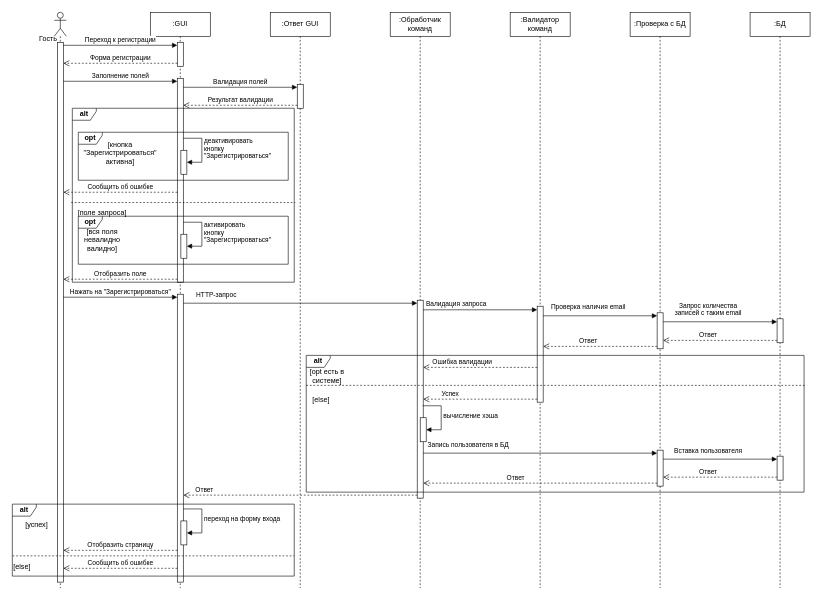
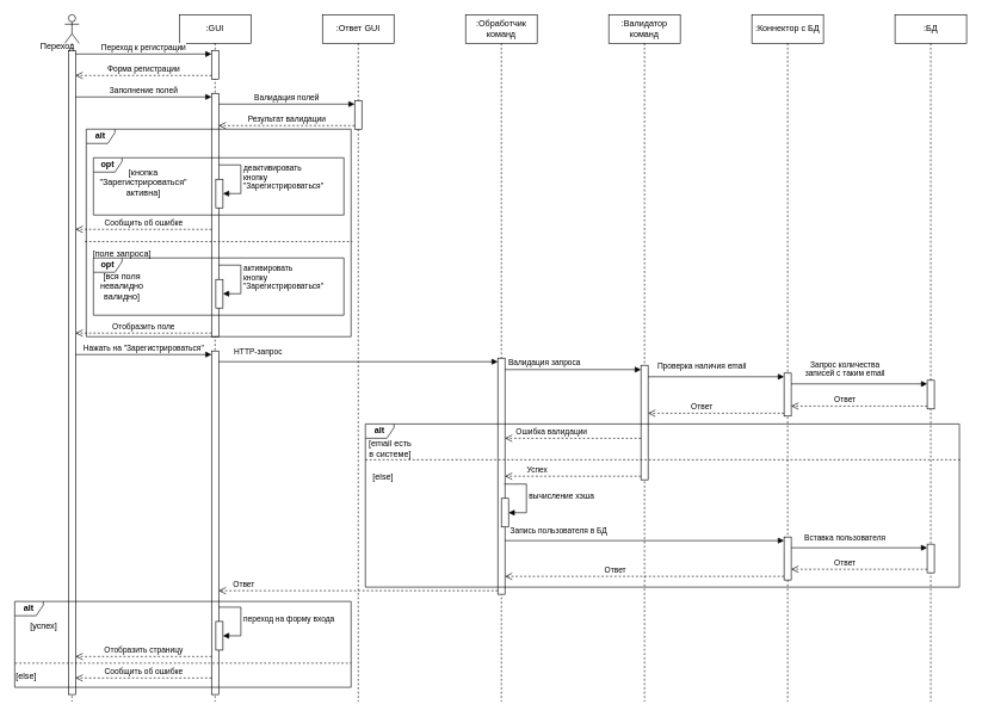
  <mxCell id="0" />
  <mxCell id="1" parent="0" />
  <mxCell id="2" value="" style="shape=umlLifeline;perimeter=lifelinePerimeter;whiteSpace=wrap;html=1;container=1;dropTarget=0;collapsible=0;recursiveResize=0;outlineConnect=0;portConstraint=eastwest;newEdgeStyle={&quot;curved&quot;:0,&quot;rounded&quot;:0};participant=umlActor;" parent="1" vertex="1"><mxGeometry x="90" y="20" width="20" height="960" as="geometry" /></mxCell>
  <mxCell id="3" value="" style="html=1;points=[[0,0,0,0,5],[0,1,0,0,-5],[1,0,0,0,5],[1,1,0,0,-5]];perimeter=orthogonalPerimeter;outlineConnect=0;targetShapes=umlLifeline;portConstraint=eastwest;newEdgeStyle={&quot;curved&quot;:0,&quot;rounded&quot;:0};" parent="2" vertex="1"><mxGeometry x="5" y="50" width="10" height="900" as="geometry" /></mxCell>
- <mxCell id="4" value="Гость" style="text;html=1;align=center;verticalAlign=middle;whiteSpace=wrap;rounded=0;" parent="1" vertex="1"><mxGeometry x="50" y="50" width="60" height="30" as="geometry" /></mxCell>
+ <mxCell id="4" value="Переход" style="text;html=1;align=center;verticalAlign=middle;whiteSpace=wrap;rounded=0;" parent="1" vertex="1"><mxGeometry x="50" y="50" width="60" height="30" as="geometry" /></mxCell>
  <mxCell id="5" value=":GUI" style="shape=umlLifeline;perimeter=lifelinePerimeter;whiteSpace=wrap;html=1;container=1;dropTarget=0;collapsible=0;recursiveResize=0;outlineConnect=0;portConstraint=eastwest;newEdgeStyle={&quot;curved&quot;:0,&quot;rounded&quot;:0};" parent="1" vertex="1"><mxGeometry x="250" y="20" width="100" height="960" as="geometry" /></mxCell>
  <mxCell id="6" value="" style="html=1;points=[[0,0,0,0,5],[0,1,0,0,-5],[1,0,0,0,5],[1,1,0,0,-5]];perimeter=orthogonalPerimeter;outlineConnect=0;targetShapes=umlLifeline;portConstraint=eastwest;newEdgeStyle={&quot;curved&quot;:0,&quot;rounded&quot;:0};" parent="5" vertex="1"><mxGeometry x="45" y="50" width="10" height="40" as="geometry" /></mxCell>
  <mxCell id="7" value="" style="html=1;points=[[0,0,0,0,5],[0,1,0,0,-5],[1,0,0,0,5],[1,1,0,0,-5]];perimeter=orthogonalPerimeter;outlineConnect=0;targetShapes=umlLifeline;portConstraint=eastwest;newEdgeStyle={&quot;curved&quot;:0,&quot;rounded&quot;:0};" parent="5" vertex="1"><mxGeometry x="45" y="110" width="10" height="340" as="geometry" /></mxCell>
  <mxCell id="8" value="" style="html=1;points=[[0,0,0,0,5],[0,1,0,0,-5],[1,0,0,0,5],[1,1,0,0,-5]];perimeter=orthogonalPerimeter;outlineConnect=0;targetShapes=umlLifeline;portConstraint=eastwest;newEdgeStyle={&quot;curved&quot;:0,&quot;rounded&quot;:0};" parent="5" vertex="1"><mxGeometry x="51" y="230" width="10" height="40" as="geometry" /></mxCell>
  <mxCell id="9" value="деактивировать&lt;br&gt;кнопку&lt;br&gt;&quot;Зарегистрироваться&quot;" style="html=1;align=left;spacingLeft=2;endArrow=block;rounded=0;edgeStyle=orthogonalEdgeStyle;curved=0;rounded=0;" parent="5" source="7" target="8" edge="1"><mxGeometry relative="1" as="geometry"><mxPoint x="56" y="210" as="sourcePoint" /><Array as="points"><mxPoint x="86" y="210" /><mxPoint x="86" y="250" /></Array></mxGeometry></mxCell>
  <mxCell id="10" value="" style="html=1;points=[[0,0,0,0,5],[0,1,0,0,-5],[1,0,0,0,5],[1,1,0,0,-5]];perimeter=orthogonalPerimeter;outlineConnect=0;targetShapes=umlLifeline;portConstraint=eastwest;newEdgeStyle={&quot;curved&quot;:0,&quot;rounded&quot;:0};" parent="5" vertex="1"><mxGeometry x="45" y="470" width="10" height="480" as="geometry" /></mxCell>
  <mxCell id="11" value="Переход к регистрации" style="html=1;verticalAlign=bottom;endArrow=block;curved=0;rounded=0;entryX=0;entryY=0;entryDx=0;entryDy=5;entryPerimeter=0;" parent="1" source="3" target="6" edge="1"><mxGeometry relative="1" as="geometry"><mxPoint x="360" y="235" as="sourcePoint" /><mxPoint x="430" y="235" as="targetPoint" /></mxGeometry></mxCell>
  <mxCell id="12" value=":Ответ GUI" style="shape=umlLifeline;perimeter=lifelinePerimeter;whiteSpace=wrap;html=1;container=1;dropTarget=0;collapsible=0;recursiveResize=0;outlineConnect=0;portConstraint=eastwest;newEdgeStyle={&quot;curved&quot;:0,&quot;rounded&quot;:0};" parent="1" vertex="1"><mxGeometry x="450" y="20" width="100" height="960" as="geometry" /></mxCell>
  <mxCell id="13" value="" style="html=1;points=[[0,0,0,0,5],[0,1,0,0,-5],[1,0,0,0,5],[1,1,0,0,-5]];perimeter=orthogonalPerimeter;outlineConnect=0;targetShapes=umlLifeline;portConstraint=eastwest;newEdgeStyle={&quot;curved&quot;:0,&quot;rounded&quot;:0};" parent="12" vertex="1"><mxGeometry x="45" y="120" width="10" height="40" as="geometry" /></mxCell>
  <mxCell id="14" value="Форма регистрации" style="html=1;verticalAlign=bottom;endArrow=open;dashed=1;endSize=8;curved=0;rounded=0;exitX=0;exitY=1;exitDx=0;exitDy=-5;exitPerimeter=0;" parent="1" source="6" target="3" edge="1"><mxGeometry relative="1" as="geometry"><mxPoint x="120" y="110" as="targetPoint" /><mxPoint x="190" y="110" as="sourcePoint" /></mxGeometry></mxCell>
  <mxCell id="15" value="Заполнение полей" style="html=1;verticalAlign=bottom;endArrow=block;curved=0;rounded=0;entryX=0;entryY=0;entryDx=0;entryDy=5;entryPerimeter=0;" parent="1" source="3" target="7" edge="1"><mxGeometry relative="1" as="geometry"><mxPoint x="115" y="85" as="sourcePoint" /><mxPoint x="265" y="85" as="targetPoint" /></mxGeometry></mxCell>
  <mxCell id="16" value="Валидация полей" style="html=1;verticalAlign=bottom;endArrow=block;curved=0;rounded=0;entryX=0;entryY=0;entryDx=0;entryDy=5;entryPerimeter=0;" parent="1" source="7" target="13" edge="1"><mxGeometry relative="1" as="geometry"><mxPoint x="265" y="145" as="sourcePoint" /><mxPoint x="590" y="305" as="targetPoint" /></mxGeometry></mxCell>
  <mxCell id="17" value="Результат валидации" style="html=1;verticalAlign=bottom;endArrow=open;dashed=1;endSize=8;curved=0;rounded=0;exitX=0;exitY=1;exitDx=0;exitDy=-5;exitPerimeter=0;" parent="1" source="13" target="7" edge="1"><mxGeometry relative="1" as="geometry"><mxPoint x="265" y="175" as="targetPoint" /><mxPoint x="350" y="180" as="sourcePoint" /></mxGeometry></mxCell>
  <mxCell id="18" value="&lt;b&gt;alt&lt;/b&gt;" style="shape=umlFrame;whiteSpace=wrap;html=1;pointerEvents=0;width=40;height=20;" parent="1" vertex="1"><mxGeometry x="120" y="180" width="370" height="290" as="geometry" /></mxCell>
  <mxCell id="19" value="&lt;b&gt;opt&lt;/b&gt;" style="shape=umlFrame;whiteSpace=wrap;html=1;pointerEvents=0;width=40;height=20;" parent="1" vertex="1"><mxGeometry x="130" y="220" width="350" height="80" as="geometry" /></mxCell>
  <mxCell id="20" value="[кнопка &quot;Зарегистрироваться&quot;&lt;br style=&quot;border-color: var(--border-color);&quot;&gt;активна]" style="text;html=1;align=center;verticalAlign=middle;whiteSpace=wrap;rounded=0;" parent="1" vertex="1"><mxGeometry x="150" y="240" width="100" height="30" as="geometry" /></mxCell>
  <mxCell id="21" value="Сообщить об ошибке" style="html=1;verticalAlign=bottom;endArrow=open;dashed=1;endSize=8;curved=0;rounded=0;exitX=0;exitY=1;exitDx=0;exitDy=-5;exitPerimeter=0;" parent="1" edge="1"><mxGeometry relative="1" as="geometry"><mxPoint x="105" y="320" as="targetPoint" /><mxPoint x="295" y="320" as="sourcePoint" /></mxGeometry></mxCell>
  <mxCell id="22" value="" style="endArrow=none;dashed=1;html=1;rounded=0;exitX=-0.005;exitY=0.542;exitDx=0;exitDy=0;exitPerimeter=0;entryX=1.005;entryY=0.542;entryDx=0;entryDy=0;entryPerimeter=0;" parent="1" source="18" target="18" edge="1"><mxGeometry width="50" height="50" relative="1" as="geometry"><mxPoint x="440" y="270" as="sourcePoint" /><mxPoint x="490" y="220" as="targetPoint" /></mxGeometry></mxCell>
  <mxCell id="23" value="[поле запроса]" style="text;html=1;align=center;verticalAlign=middle;whiteSpace=wrap;rounded=0;" parent="1" vertex="1"><mxGeometry x="120" y="340" width="100" height="30" as="geometry" /></mxCell>
  <mxCell id="24" value="" style="html=1;points=[[0,0,0,0,5],[0,1,0,0,-5],[1,0,0,0,5],[1,1,0,0,-5]];perimeter=orthogonalPerimeter;outlineConnect=0;targetShapes=umlLifeline;portConstraint=eastwest;newEdgeStyle={&quot;curved&quot;:0,&quot;rounded&quot;:0};" parent="1" vertex="1"><mxGeometry x="301" y="390" width="10" height="40" as="geometry" /></mxCell>
  <mxCell id="25" value="активировать&lt;br&gt;кнопку&lt;br&gt;&quot;Зарегистрироваться&quot;" style="html=1;align=left;spacingLeft=2;endArrow=block;rounded=0;edgeStyle=orthogonalEdgeStyle;curved=0;rounded=0;" parent="1" target="24" edge="1"><mxGeometry relative="1" as="geometry"><mxPoint x="305" y="370" as="sourcePoint" /><Array as="points"><mxPoint x="336" y="370" /><mxPoint x="336" y="410" /></Array></mxGeometry></mxCell>
  <mxCell id="26" value="&lt;b&gt;opt&lt;/b&gt;" style="shape=umlFrame;whiteSpace=wrap;html=1;pointerEvents=0;width=40;height=20;" parent="1" vertex="1"><mxGeometry x="130" y="360" width="350" height="80" as="geometry" /></mxCell>
  <mxCell id="27" value="[вся поля невалидно валидно]" style="text;html=1;align=center;verticalAlign=middle;whiteSpace=wrap;rounded=0;" parent="1" vertex="1"><mxGeometry x="120" y="385" width="100" height="30" as="geometry" /></mxCell>
  <mxCell id="28" value="Отобразить поле" style="html=1;verticalAlign=bottom;endArrow=open;dashed=1;endSize=8;curved=0;rounded=0;exitX=0;exitY=1;exitDx=0;exitDy=-5;exitPerimeter=0;" parent="1" source="7" target="3" edge="1"><mxGeometry relative="1" as="geometry"><mxPoint x="105" y="460" as="targetPoint" /><mxPoint x="295" y="460" as="sourcePoint" /></mxGeometry></mxCell>
  <mxCell id="29" value="Нажать на &quot;Зарегистрироваться&quot;" style="html=1;verticalAlign=bottom;endArrow=block;curved=0;rounded=0;entryX=0;entryY=0;entryDx=0;entryDy=5;entryPerimeter=0;" parent="1" source="3" target="10" edge="1"><mxGeometry relative="1" as="geometry"><mxPoint x="105" y="505" as="sourcePoint" /><mxPoint x="430" y="665" as="targetPoint" /></mxGeometry></mxCell>
  <mxCell id="30" value=":Обработчик команд" style="shape=umlLifeline;perimeter=lifelinePerimeter;whiteSpace=wrap;html=1;container=1;dropTarget=0;collapsible=0;recursiveResize=0;outlineConnect=0;portConstraint=eastwest;newEdgeStyle={&quot;curved&quot;:0,&quot;rounded&quot;:0};" parent="1" vertex="1"><mxGeometry x="650" y="20" width="100" height="960" as="geometry" /></mxCell>
  <mxCell id="31" value="" style="html=1;points=[[0,0,0,0,5],[0,1,0,0,-5],[1,0,0,0,5],[1,1,0,0,-5]];perimeter=orthogonalPerimeter;outlineConnect=0;targetShapes=umlLifeline;portConstraint=eastwest;newEdgeStyle={&quot;curved&quot;:0,&quot;rounded&quot;:0};" parent="30" vertex="1"><mxGeometry x="45" y="480" width="10" height="330" as="geometry" /></mxCell>
  <mxCell id="32" value="HTTP-запрос" style="html=1;verticalAlign=bottom;endArrow=block;curved=0;rounded=0;entryX=0;entryY=0;entryDx=0;entryDy=5;entryPerimeter=0;" parent="1" source="10" target="31" edge="1"><mxGeometry x="-0.718" y="5" relative="1" as="geometry"><mxPoint x="390" y="524" as="sourcePoint" /><mxPoint x="580" y="524" as="targetPoint" /><mxPoint as="offset" /></mxGeometry></mxCell>
  <mxCell id="33" value=":Валидатор команд" style="shape=umlLifeline;perimeter=lifelinePerimeter;whiteSpace=wrap;html=1;container=1;dropTarget=0;collapsible=0;recursiveResize=0;outlineConnect=0;portConstraint=eastwest;newEdgeStyle={&quot;curved&quot;:0,&quot;rounded&quot;:0};" parent="1" vertex="1"><mxGeometry x="850" y="20" width="100" height="960" as="geometry" /></mxCell>
  <mxCell id="34" value="" style="html=1;points=[[0,0,0,0,5],[0,1,0,0,-5],[1,0,0,0,5],[1,1,0,0,-5]];perimeter=orthogonalPerimeter;outlineConnect=0;targetShapes=umlLifeline;portConstraint=eastwest;newEdgeStyle={&quot;curved&quot;:0,&quot;rounded&quot;:0};" parent="33" vertex="1"><mxGeometry x="45" y="490" width="10" height="160" as="geometry" /></mxCell>
  <mxCell id="35" value="Валидация запроса" style="html=1;verticalAlign=bottom;endArrow=block;curved=0;rounded=0;entryX=0;entryY=0;entryDx=0;entryDy=5;entryPerimeter=0;" parent="1" edge="1"><mxGeometry x="-0.421" relative="1" as="geometry"><mxPoint x="705" y="516" as="sourcePoint" /><mxPoint x="895" y="516" as="targetPoint" /><mxPoint as="offset" /></mxGeometry></mxCell>
- <mxCell id="36" value=":Проверка с БД" style="shape=umlLifeline;perimeter=lifelinePerimeter;whiteSpace=wrap;html=1;container=1;dropTarget=0;collapsible=0;recursiveResize=0;outlineConnect=0;portConstraint=eastwest;newEdgeStyle={&quot;curved&quot;:0,&quot;rounded&quot;:0};" parent="1" vertex="1"><mxGeometry x="1050" y="20" width="100" height="960" as="geometry" /></mxCell>
+ <mxCell id="36" value=":Коннектор с БД" style="shape=umlLifeline;perimeter=lifelinePerimeter;whiteSpace=wrap;html=1;container=1;dropTarget=0;collapsible=0;recursiveResize=0;outlineConnect=0;portConstraint=eastwest;newEdgeStyle={&quot;curved&quot;:0,&quot;rounded&quot;:0};" parent="1" vertex="1"><mxGeometry x="1050" y="20" width="100" height="960" as="geometry" /></mxCell>
  <mxCell id="37" value="" style="html=1;points=[[0,0,0,0,5],[0,1,0,0,-5],[1,0,0,0,5],[1,1,0,0,-5]];perimeter=orthogonalPerimeter;outlineConnect=0;targetShapes=umlLifeline;portConstraint=eastwest;newEdgeStyle={&quot;curved&quot;:0,&quot;rounded&quot;:0};" parent="36" vertex="1"><mxGeometry x="45" y="501" width="10" height="60" as="geometry" /></mxCell>
  <mxCell id="38" value=":БД" style="shape=umlLifeline;perimeter=lifelinePerimeter;whiteSpace=wrap;html=1;container=1;dropTarget=0;collapsible=0;recursiveResize=0;outlineConnect=0;portConstraint=eastwest;newEdgeStyle={&quot;curved&quot;:0,&quot;rounded&quot;:0};" parent="1" vertex="1"><mxGeometry x="1250" y="20" width="100" height="960" as="geometry" /></mxCell>
  <mxCell id="39" value="" style="html=1;points=[[0,0,0,0,5],[0,1,0,0,-5],[1,0,0,0,5],[1,1,0,0,-5]];perimeter=orthogonalPerimeter;outlineConnect=0;targetShapes=umlLifeline;portConstraint=eastwest;newEdgeStyle={&quot;curved&quot;:0,&quot;rounded&quot;:0};" parent="38" vertex="1"><mxGeometry x="45" y="511" width="10" height="40" as="geometry" /></mxCell>
  <mxCell id="40" value="" style="html=1;points=[[0,0,0,0,5],[0,1,0,0,-5],[1,0,0,0,5],[1,1,0,0,-5]];perimeter=orthogonalPerimeter;outlineConnect=0;targetShapes=umlLifeline;portConstraint=eastwest;newEdgeStyle={&quot;curved&quot;:0,&quot;rounded&quot;:0};" parent="38" vertex="1"><mxGeometry x="-155" y="730" width="10" height="60" as="geometry" /></mxCell>
  <mxCell id="41" value="" style="html=1;points=[[0,0,0,0,5],[0,1,0,0,-5],[1,0,0,0,5],[1,1,0,0,-5]];perimeter=orthogonalPerimeter;outlineConnect=0;targetShapes=umlLifeline;portConstraint=eastwest;newEdgeStyle={&quot;curved&quot;:0,&quot;rounded&quot;:0};" parent="38" vertex="1"><mxGeometry x="45" y="740" width="10" height="40" as="geometry" /></mxCell>
  <mxCell id="42" value="Вставка пользователя" style="html=1;verticalAlign=bottom;endArrow=block;curved=0;rounded=0;entryX=0;entryY=0;entryDx=0;entryDy=5;entryPerimeter=0;" parent="38" source="40" target="41" edge="1"><mxGeometry x="-0.21" y="5" relative="1" as="geometry"><mxPoint x="-335" y="745" as="sourcePoint" /><mxPoint x="-145" y="745" as="targetPoint" /><mxPoint as="offset" /></mxGeometry></mxCell>
  <mxCell id="43" value="Ответ" style="html=1;verticalAlign=bottom;endArrow=open;dashed=1;endSize=8;curved=0;rounded=0;exitX=0;exitY=1;exitDx=0;exitDy=-5;exitPerimeter=0;" parent="38" source="41" target="40" edge="1"><mxGeometry x="0.21" relative="1" as="geometry"><mxPoint x="-1135" y="325" as="targetPoint" /><mxPoint x="-945" y="325" as="sourcePoint" /><mxPoint as="offset" /></mxGeometry></mxCell>
  <mxCell id="44" value="Проверка наличия email" style="html=1;verticalAlign=bottom;endArrow=block;curved=0;rounded=0;entryX=0;entryY=0;entryDx=0;entryDy=5;entryPerimeter=0;" parent="1" target="37" edge="1"><mxGeometry x="-0.21" y="5" relative="1" as="geometry"><mxPoint x="905" y="526" as="sourcePoint" /><mxPoint x="905" y="526" as="targetPoint" /><mxPoint as="offset" /></mxGeometry></mxCell>
  <mxCell id="45" value="Запрос количества&lt;br&gt;записей с таким email" style="html=1;verticalAlign=bottom;endArrow=block;curved=0;rounded=0;entryX=0;entryY=0;entryDx=0;entryDy=5;entryPerimeter=0;" parent="1" source="37" target="39" edge="1"><mxGeometry x="-0.21" y="5" relative="1" as="geometry"><mxPoint x="915" y="536" as="sourcePoint" /><mxPoint x="1105" y="536" as="targetPoint" /><mxPoint as="offset" /></mxGeometry></mxCell>
  <mxCell id="46" value="Ответ" style="html=1;verticalAlign=bottom;endArrow=open;dashed=1;endSize=8;curved=0;rounded=0;exitX=0;exitY=1;exitDx=0;exitDy=-5;exitPerimeter=0;" parent="1" edge="1"><mxGeometry x="0.21" relative="1" as="geometry"><mxPoint x="1105" y="567" as="targetPoint" /><mxPoint x="1295" y="567" as="sourcePoint" /><mxPoint as="offset" /></mxGeometry></mxCell>
  <mxCell id="47" value="Ответ" style="html=1;verticalAlign=bottom;endArrow=open;dashed=1;endSize=8;curved=0;rounded=0;exitX=0;exitY=1;exitDx=0;exitDy=-5;exitPerimeter=0;" parent="1" edge="1"><mxGeometry x="0.21" relative="1" as="geometry"><mxPoint x="905" y="577" as="targetPoint" /><mxPoint x="1095" y="577" as="sourcePoint" /><mxPoint as="offset" /></mxGeometry></mxCell>
  <mxCell id="48" value="&lt;b&gt;alt&lt;/b&gt;" style="shape=umlFrame;whiteSpace=wrap;html=1;pointerEvents=0;width=40;height=20;" parent="1" vertex="1"><mxGeometry x="510" y="592" width="830" height="228" as="geometry" /></mxCell>
- <mxCell id="49" value="[opt есть в системе]" style="text;html=1;align=center;verticalAlign=middle;whiteSpace=wrap;rounded=0;" parent="1" vertex="1"><mxGeometry x="510" y="612" width="70" height="30" as="geometry" /></mxCell>
+ <mxCell id="49" value="[email есть в системе]" style="text;html=1;align=center;verticalAlign=middle;whiteSpace=wrap;rounded=0;" parent="1" vertex="1"><mxGeometry x="510" y="612" width="70" height="30" as="geometry" /></mxCell>
  <mxCell id="50" value="Ошибка валидации" style="html=1;verticalAlign=bottom;endArrow=open;dashed=1;endSize=8;curved=0;rounded=0;" parent="1" edge="1"><mxGeometry x="0.316" relative="1" as="geometry"><mxPoint x="705" y="612" as="targetPoint" /><mxPoint x="895" y="612" as="sourcePoint" /><mxPoint as="offset" /></mxGeometry></mxCell>
  <mxCell id="51" value="" style="endArrow=none;dashed=1;html=1;rounded=0;exitX=0;exitY=0.285;exitDx=0;exitDy=0;exitPerimeter=0;entryX=1.003;entryY=0.285;entryDx=0;entryDy=0;entryPerimeter=0;" parent="1" edge="1"><mxGeometry width="50" height="50" relative="1" as="geometry"><mxPoint x="510" y="642" as="sourcePoint" /><mxPoint x="1342.49" y="642" as="targetPoint" /></mxGeometry></mxCell>
  <mxCell id="52" value="[else]" style="text;html=1;align=center;verticalAlign=middle;whiteSpace=wrap;rounded=0;" parent="1" vertex="1"><mxGeometry x="510" y="652" width="50" height="30" as="geometry" /></mxCell>
  <mxCell id="53" value="Успех" style="html=1;verticalAlign=bottom;endArrow=open;dashed=1;endSize=8;curved=0;rounded=0;exitX=0;exitY=1;exitDx=0;exitDy=-5;exitPerimeter=0;" parent="1" edge="1" target="31" source="34"><mxGeometry x="0.526" relative="1" as="geometry"><mxPoint x="705" y="687" as="targetPoint" /><mxPoint x="895" y="687" as="sourcePoint" /><mxPoint as="offset" /></mxGeometry></mxCell>
  <mxCell id="54" value="Запись пользователя в БД" style="html=1;verticalAlign=bottom;endArrow=block;curved=0;rounded=0;entryX=0;entryY=0;entryDx=0;entryDy=5;entryPerimeter=0;" parent="1" target="40" edge="1"><mxGeometry x="-0.615" y="5" relative="1" as="geometry"><mxPoint x="705" y="755" as="sourcePoint" /><mxPoint x="905" y="755" as="targetPoint" /><mxPoint as="offset" /></mxGeometry></mxCell>
  <mxCell id="55" value="Ответ" style="html=1;verticalAlign=bottom;endArrow=open;dashed=1;endSize=8;curved=0;rounded=0;exitX=0;exitY=1;exitDx=0;exitDy=-5;exitPerimeter=0;" parent="1" source="40" edge="1"><mxGeometry x="0.21" relative="1" as="geometry"><mxPoint x="705" y="805" as="targetPoint" /><mxPoint x="1090" y="805" as="sourcePoint" /><mxPoint as="offset" /></mxGeometry></mxCell>
  <mxCell id="56" value="Ответ" style="html=1;verticalAlign=bottom;endArrow=open;dashed=1;endSize=8;curved=0;rounded=0;exitX=0;exitY=1;exitDx=0;exitDy=-5;exitPerimeter=0;" parent="1" source="31" target="10" edge="1"><mxGeometry x="0.821" relative="1" as="geometry"><mxPoint x="305" y="806" as="targetPoint" /><mxPoint x="695" y="806" as="sourcePoint" /><mxPoint as="offset" /></mxGeometry></mxCell>
  <mxCell id="57" value="&lt;b&gt;alt&lt;/b&gt;" style="shape=umlFrame;whiteSpace=wrap;html=1;pointerEvents=0;width=40;height=20;" parent="1" vertex="1"><mxGeometry y="840" width="470" height="120" as="geometry" x="20" /></mxCell>
  <mxCell id="58" value="&lt;span style=&quot;color: rgb(0, 0, 0); font-family: Helvetica; font-size: 12px; font-style: normal; font-variant-ligatures: normal; font-variant-caps: normal; font-weight: 400; letter-spacing: normal; orphans: 2; text-align: center; text-indent: 0px; text-transform: none; widows: 2; word-spacing: 0px; -webkit-text-stroke-width: 0px; background-color: rgb(251, 251, 251); text-decoration-thickness: initial; text-decoration-style: initial; text-decoration-color: initial; float: none; display: inline !important;&quot;&gt;[успех]&lt;/span&gt;" style="text;whiteSpace=wrap;html=1;" parent="1" vertex="1"><mxGeometry x="40" y="860" width="40" height="30" as="geometry" /></mxCell>
  <mxCell id="59" value="" style="html=1;points=[[0,0,0,0,5],[0,1,0,0,-5],[1,0,0,0,5],[1,1,0,0,-5]];perimeter=orthogonalPerimeter;outlineConnect=0;targetShapes=umlLifeline;portConstraint=eastwest;newEdgeStyle={&quot;curved&quot;:0,&quot;rounded&quot;:0};" parent="1" vertex="1"><mxGeometry x="301" y="868" width="10" height="40" as="geometry" /></mxCell>
  <mxCell id="60" value="переход на форму входа" style="html=1;align=left;spacingLeft=2;endArrow=block;rounded=0;edgeStyle=orthogonalEdgeStyle;curved=0;rounded=0;" parent="1" target="59" edge="1"><mxGeometry relative="1" as="geometry"><mxPoint x="305" y="848" as="sourcePoint" /><Array as="points"><mxPoint x="336" y="848" /><mxPoint x="336" y="888" /></Array></mxGeometry></mxCell>
  <mxCell id="61" value="" style="endArrow=none;dashed=1;html=1;rounded=0;exitX=0.001;exitY=0.777;exitDx=0;exitDy=0;exitPerimeter=0;entryX=1;entryY=0.777;entryDx=0;entryDy=0;entryPerimeter=0;" parent="1" edge="1"><mxGeometry width="50" height="50" relative="1" as="geometry"><mxPoint x="20.47" y="926.24" as="sourcePoint" /><mxPoint x="490" y="926.24" as="targetPoint" /></mxGeometry></mxCell>
  <mxCell id="62" value="Отобразить страницу" style="html=1;verticalAlign=bottom;endArrow=open;dashed=1;endSize=8;curved=0;rounded=0;" parent="1" edge="1"><mxGeometry relative="1" as="geometry"><mxPoint x="105" y="917" as="targetPoint" /><mxPoint x="295" y="917" as="sourcePoint" /></mxGeometry></mxCell>
  <mxCell id="63" value="Сообщить об ошибке" style="html=1;verticalAlign=bottom;endArrow=open;dashed=1;endSize=8;curved=0;rounded=0;exitX=0;exitY=1;exitDx=0;exitDy=-5;exitPerimeter=0;" parent="1" edge="1"><mxGeometry relative="1" as="geometry"><mxPoint x="105" y="947" as="targetPoint" /><mxPoint x="295" y="947" as="sourcePoint" /></mxGeometry></mxCell>
  <mxCell id="64" value="&lt;span style=&quot;color: rgb(0, 0, 0); font-family: Helvetica; font-size: 12px; font-style: normal; font-variant-ligatures: normal; font-variant-caps: normal; font-weight: 400; letter-spacing: normal; orphans: 2; text-align: center; text-indent: 0px; text-transform: none; widows: 2; word-spacing: 0px; -webkit-text-stroke-width: 0px; background-color: rgb(251, 251, 251); text-decoration-thickness: initial; text-decoration-style: initial; text-decoration-color: initial; float: none; display: inline !important;&quot;&gt;[else]&lt;/span&gt;" style="text;whiteSpace=wrap;html=1;" vertex="1" parent="1"><mxGeometry y="930" width="40" height="30" as="geometry" x="20" /></mxCell>
  <mxCell id="65" value="" style="html=1;points=[[0,0,0,0,5],[0,1,0,0,-5],[1,0,0,0,5],[1,1,0,0,-5]];perimeter=orthogonalPerimeter;outlineConnect=0;targetShapes=umlLifeline;portConstraint=eastwest;newEdgeStyle={&quot;curved&quot;:0,&quot;rounded&quot;:0};" vertex="1" parent="1"><mxGeometry x="700" y="696" width="10" height="40" as="geometry" /></mxCell>
  <mxCell id="66" value="вычисление хэша" style="html=1;align=left;spacingLeft=2;endArrow=block;rounded=0;edgeStyle=orthogonalEdgeStyle;curved=0;rounded=0;" edge="1" parent="1" target="65"><mxGeometry relative="1" as="geometry"><mxPoint x="704" y="676" as="sourcePoint" /><Array as="points"><mxPoint x="735" y="676" /><mxPoint x="735" y="716" /></Array></mxGeometry></mxCell>
